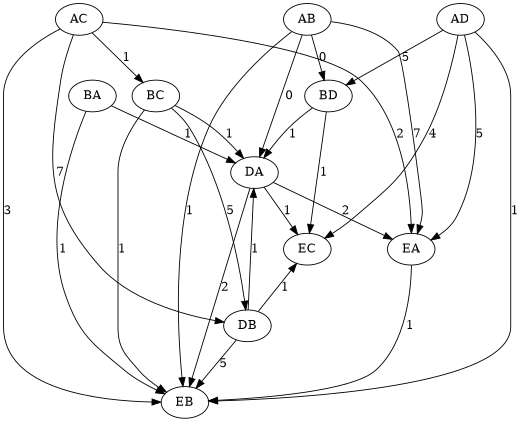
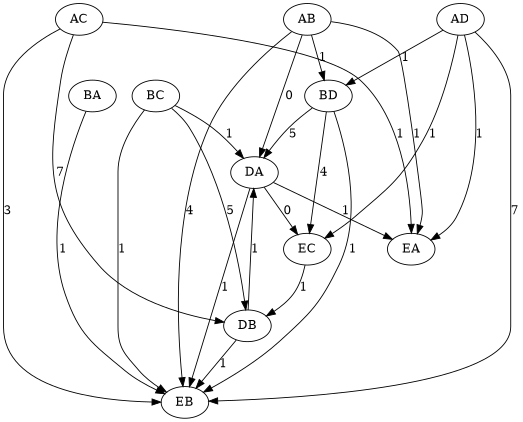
  digraph {
    AB
    BD
    DA
    EA
    EB
    EC
    BC
    DB
    AC
    AD
    BA
-   AB -> BD [label=0]
+   AB -> BD [label=1]
    AB -> DA [label=0]
-   AB -> EA [label=7]
-   AB -> EB [label=1]
-   BD -> DA [label=1]
-   EA -> EB [label=1]
-   BD -> EC [label=1]
-   DA -> EA [label=2]
-   DA -> EB [label=2]
-   DA -> EC [label=1]
+   AB -> EA [label=1]
+   AB -> EB [label=4]
+   BD -> DA [label=5]
+   BD -> EB [label=1]
+   BD -> EC [label=4]
+   DA -> EA [label=1]
+   DA -> EB [label=1]
+   DA -> EC [label=0]
    BC -> DA [label=1]
    BC -> EB [label=1]
    BC -> DB [label=5]
    DB -> DA [label=1]
-   DB -> EB [label=5]
-   DB -> EC [label=1]
-   AC -> EA [label=2]
+   DB -> EB [label=1]
+   EC -> DB [label=1]
+   AC -> EA [label=1]
    AC -> EB [label=3]
-   AC -> BC [label=1]
    AC -> DB [label=7]
-   AD -> BD [label=5]
-   AD -> EA [label=5]
-   AD -> EB [label=1]
-   AD -> EC [label=4]
-   BA -> DA [label=1]
+   AD -> BD [label=1]
+   AD -> EA [label=1]
+   AD -> EB [label=7]
+   AD -> EC [label=1]
    BA -> EB [label=1]
  }
